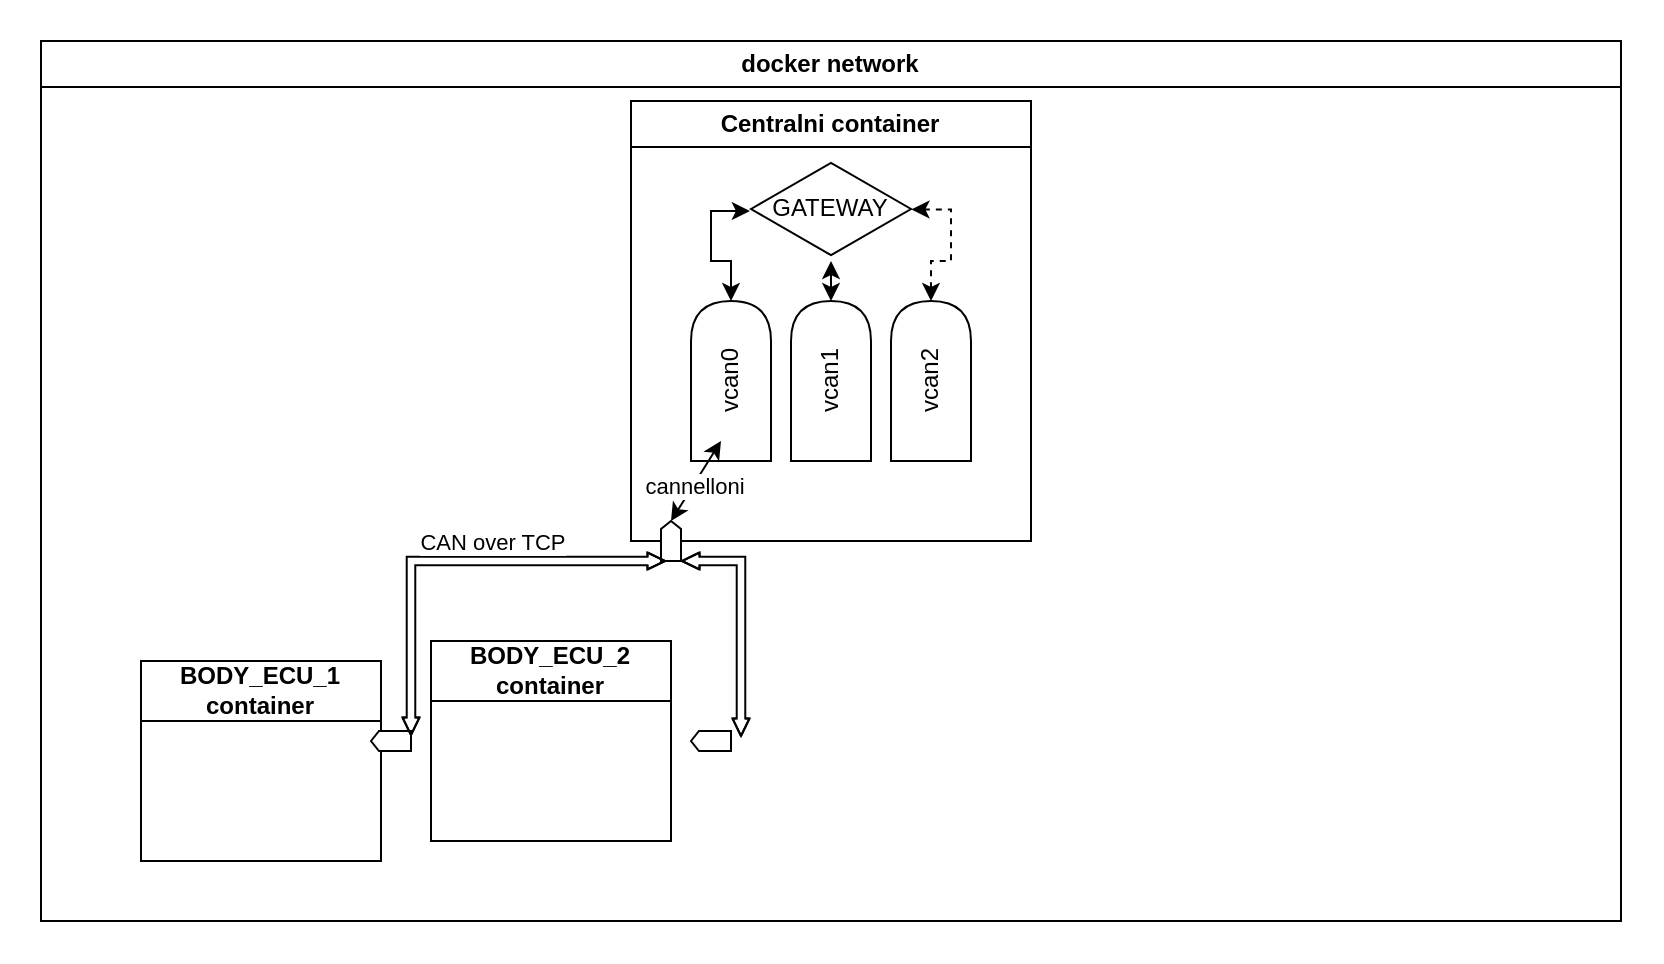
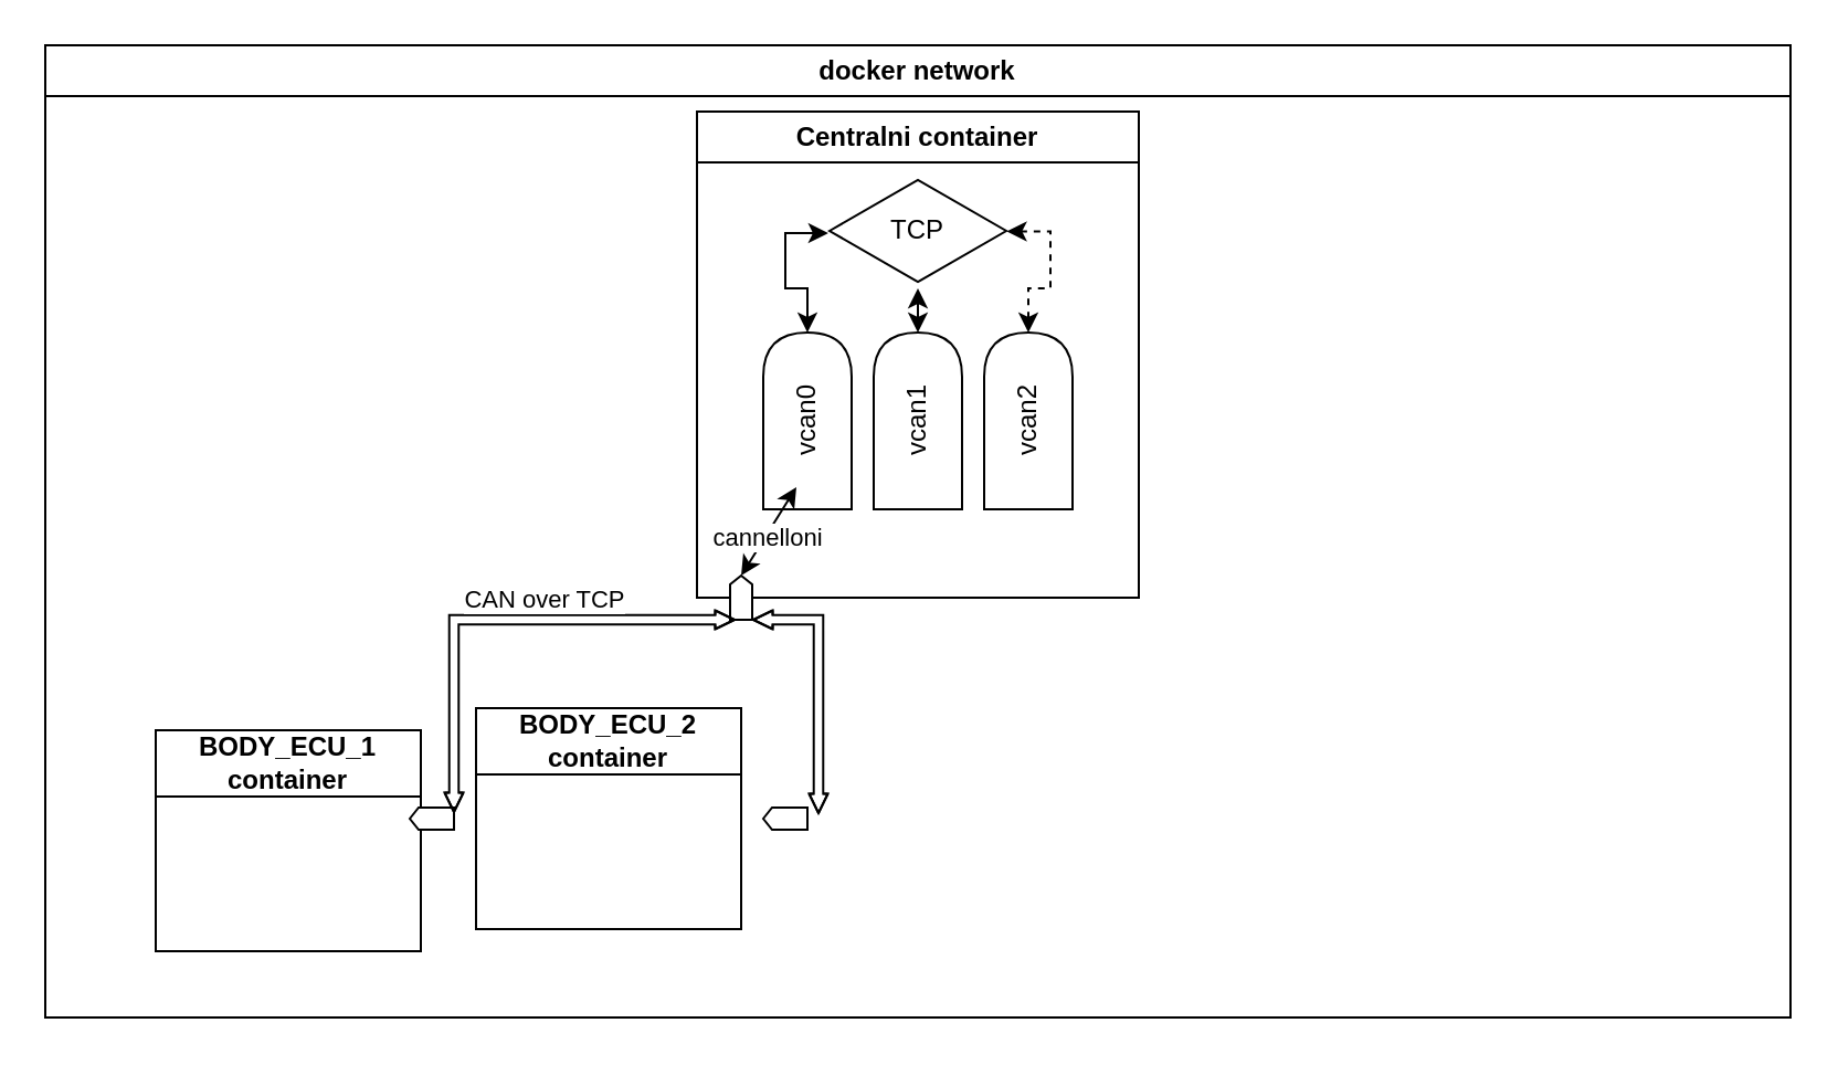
  <mxCell id="0" />
  <mxCell id="1" parent="0" />
  <mxCell id="2" value="docker network" style="swimlane;whiteSpace=wrap;html=1;" vertex="1" parent="1"><mxGeometry x="20" y="20" width="790" height="440" as="geometry" /></mxCell>
  <mxCell id="3" value="Centralni container" style="swimlane;whiteSpace=wrap;html=1;" vertex="1" parent="2"><mxGeometry x="295" y="30" width="200" height="220" as="geometry" /></mxCell>
  <mxCell id="4" value="&lt;div&gt;vcan0&lt;/div&gt;" style="shape=delay;whiteSpace=wrap;html=1;rotation=-90;" vertex="1" parent="3"><mxGeometry x="10" y="120" width="80" height="40" as="geometry" /></mxCell>
  <mxCell id="5" value="&lt;div&gt;vcan1&lt;/div&gt;" style="shape=delay;whiteSpace=wrap;html=1;rotation=-90;" vertex="1" parent="3"><mxGeometry x="60" y="120" width="80" height="40" as="geometry" /></mxCell>
  <mxCell id="6" value="&lt;div&gt;vcan2&lt;/div&gt;" style="shape=delay;whiteSpace=wrap;html=1;rotation=-90;" vertex="1" parent="3"><mxGeometry x="110" y="120" width="80" height="40" as="geometry" /></mxCell>
- <mxCell id="7" value="GATEWAY" style="html=1;whiteSpace=wrap;aspect=fixed;shape=isoRectangle;" vertex="1" parent="3"><mxGeometry x="60" y="30" width="80" height="48" as="geometry" /></mxCell>
+ <mxCell id="7" value="TCP" style="html=1;whiteSpace=wrap;aspect=fixed;shape=isoRectangle;" vertex="1" parent="3"><mxGeometry x="60" y="30" width="80" height="48" as="geometry" /></mxCell>
  <mxCell id="8" value="" style="endArrow=classic;startArrow=classic;html=1;rounded=0;exitX=0.5;exitY=0;exitDx=0;exitDy=0;" edge="1" parent="3" source="18"><mxGeometry width="50" height="50" relative="1" as="geometry"><mxPoint x="25" y="190" as="sourcePoint" /><mxPoint x="45" y="170" as="targetPoint" /></mxGeometry></mxCell>
  <mxCell id="9" value="&lt;div&gt;cannelloni&lt;/div&gt;" style="edgeLabel;html=1;align=center;verticalAlign=middle;resizable=0;points=[];" vertex="1" connectable="0" parent="8"><mxGeometry x="-0.114" relative="1" as="geometry"><mxPoint as="offset" /></mxGeometry></mxCell>
  <mxCell id="10" style="edgeStyle=orthogonalEdgeStyle;rounded=0;orthogonalLoop=1;jettySize=auto;html=1;entryX=-0.007;entryY=0.521;entryDx=0;entryDy=0;entryPerimeter=0;startArrow=classic;startFill=1;" edge="1" parent="3" source="4" target="7"><mxGeometry relative="1" as="geometry" /></mxCell>
  <mxCell id="11" style="edgeStyle=orthogonalEdgeStyle;rounded=0;orthogonalLoop=1;jettySize=auto;html=1;entryX=1.003;entryY=0.504;entryDx=0;entryDy=0;entryPerimeter=0;startArrow=classic;startFill=1;dashed=1;" edge="1" parent="3" source="6" target="7"><mxGeometry relative="1" as="geometry" /></mxCell>
  <mxCell id="12" value="" style="endArrow=classic;startArrow=classic;html=1;rounded=0;exitX=1;exitY=0.5;exitDx=0;exitDy=0;" edge="1" parent="3" source="5"><mxGeometry width="50" height="50" relative="1" as="geometry"><mxPoint x="65" y="80" as="sourcePoint" /><mxPoint x="100" y="80" as="targetPoint" /></mxGeometry></mxCell>
  <mxCell id="13" value="BODY_ECU_1 container" style="swimlane;whiteSpace=wrap;html=1;startSize=30;" vertex="1" parent="2"><mxGeometry x="50" y="310" width="120" height="100" as="geometry" /></mxCell>
  <mxCell id="14" value="BODY_ECU_2 container" style="swimlane;whiteSpace=wrap;html=1;startSize=30;" vertex="1" parent="2"><mxGeometry x="195" y="300" width="120" height="100" as="geometry" /></mxCell>
  <mxCell id="15" value="" style="shape=loopLimit;whiteSpace=wrap;html=1;rotation=-90;" vertex="1" parent="2"><mxGeometry x="170" y="340" width="10" height="20" as="geometry" /></mxCell>
  <mxCell id="16" value="" style="shape=loopLimit;whiteSpace=wrap;html=1;rotation=-90;" vertex="1" parent="2"><mxGeometry x="330" y="340" width="10" height="20" as="geometry" /></mxCell>
  <mxCell id="17" value="" style="shape=flexArrow;endArrow=classic;startArrow=classic;html=1;rounded=0;width=4.286;endSize=2.586;endWidth=3.197;startWidth=3.197;startSize=2.586;entryX=1;entryY=1;entryDx=0;entryDy=0;exitX=0.75;exitY=1;exitDx=0;exitDy=0;" edge="1" parent="2" target="18"><mxGeometry width="100" height="100" relative="1" as="geometry"><mxPoint x="350" y="348" as="sourcePoint" /><mxPoint x="488" y="260" as="targetPoint" /><Array as="points"><mxPoint x="350" y="260" /></Array></mxGeometry></mxCell>
  <mxCell id="18" value="" style="shape=loopLimit;whiteSpace=wrap;html=1;" vertex="1" parent="1"><mxGeometry x="330" width="10" height="20" as="geometry" y="260" /></mxCell>
  <mxCell id="19" value="" style="shape=flexArrow;endArrow=classic;startArrow=classic;html=1;rounded=0;width=4.286;endSize=2.586;endWidth=3.197;startWidth=3.197;startSize=2.586;entryX=0.25;entryY=1;entryDx=0;entryDy=0;exitX=0.75;exitY=1;exitDx=0;exitDy=0;" edge="1" parent="1" source="15" target="18"><mxGeometry width="100" height="100" relative="1" as="geometry"><mxPoint x="200" y="360" as="sourcePoint" /><mxPoint x="280" y="230" as="targetPoint" /><Array as="points"><mxPoint x="205" y="280" /></Array></mxGeometry></mxCell>
  <mxCell id="20" value="CAN over TCP" style="edgeLabel;html=1;align=center;verticalAlign=middle;resizable=0;points=[];" vertex="1" connectable="0" parent="19"><mxGeometry x="-0.137" y="1" relative="1" as="geometry"><mxPoint x="35" y="-9" as="offset" /></mxGeometry></mxCell>
